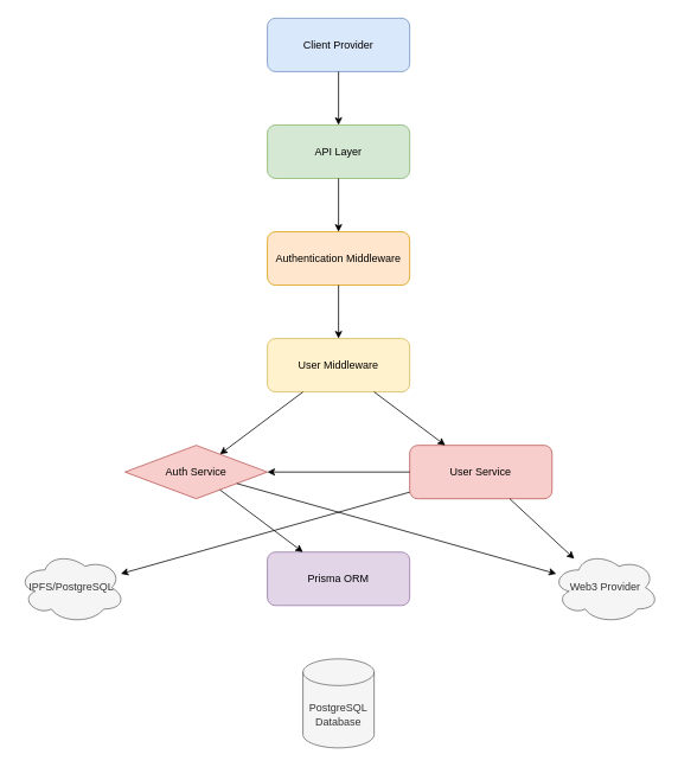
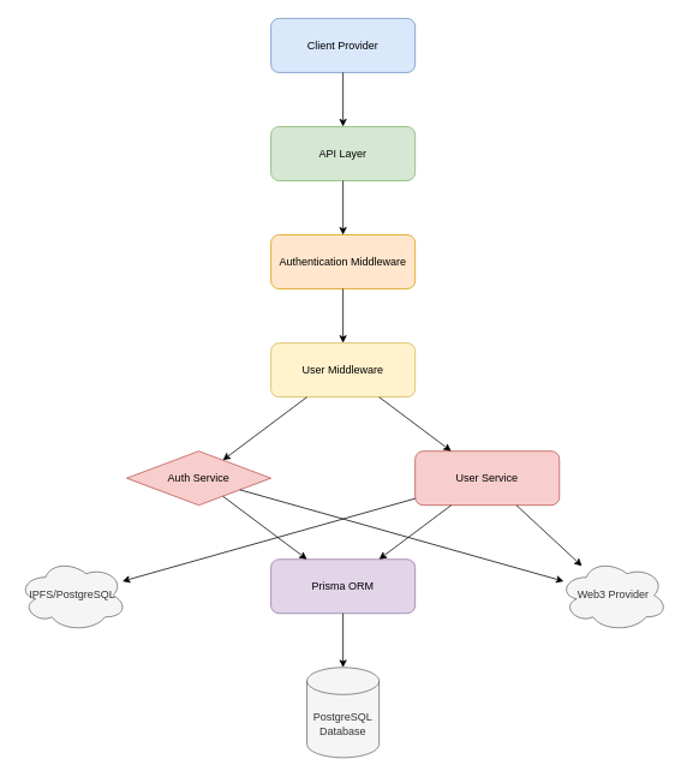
  <mxCell id="0" />
  <mxCell id="1" parent="0" />
  <mxCell id="2" value="Client Provider" style="rounded=1;whiteSpace=wrap;html=1;fillColor=#dae8fc;strokeColor=#6c8ebf;" parent="1" vertex="1"><mxGeometry x="300" y="20" width="160" height="60" as="geometry" /></mxCell>
  <mxCell id="3" value="API Layer" style="rounded=1;whiteSpace=wrap;html=1;fillColor=#d5e8d4;strokeColor=#82b366;" parent="1" vertex="1"><mxGeometry x="300" y="140" width="160" height="60" as="geometry" /></mxCell>
  <mxCell id="4" value="Authentication Middleware" style="rounded=1;whiteSpace=wrap;html=1;fillColor=#ffe6cc;strokeColor=#d79b00;" parent="1" vertex="1"><mxGeometry x="300" y="260" width="160" height="60" as="geometry" /></mxCell>
  <mxCell id="5" value="User Middleware" style="rounded=1;whiteSpace=wrap;html=1;fillColor=#fff2cc;strokeColor=#d6b656;" parent="1" vertex="1"><mxGeometry x="300" y="380" width="160" height="60" as="geometry" /></mxCell>
  <mxCell id="6" value="Auth Service" style="rhombus;whiteSpace=wrap;html=1;fillColor=#f8cecc;strokeColor=#b85450;" parent="1" vertex="1"><mxGeometry x="140" y="500" width="160" height="60" as="geometry" /></mxCell>
  <mxCell id="7" value="User Service" style="rounded=1;whiteSpace=wrap;html=1;fillColor=#f8cecc;strokeColor=#b85450;" parent="1" vertex="1"><mxGeometry x="460" y="500" width="160" height="60" as="geometry" /></mxCell>
  <mxCell id="8" value="Prisma ORM" style="rounded=1;whiteSpace=wrap;html=1;fillColor=#e1d5e7;strokeColor=#9673a6;" parent="1" vertex="1"><mxGeometry x="300" y="620" width="160" height="60" as="geometry" /></mxCell>
  <mxCell id="9" value="PostgreSQL Database" style="shape=cylinder3;whiteSpace=wrap;html=1;boundedLbl=1;backgroundOutline=1;size=15;fillColor=#f5f5f5;strokeColor=#666666;fontColor=#333333;" parent="1" vertex="1"><mxGeometry x="340" y="740" width="80" height="100" as="geometry" /></mxCell>
  <mxCell id="10" value="IPFS/PostgreSQL" style="ellipse;shape=cloud;whiteSpace=wrap;html=1;fillColor=#f5f5f5;strokeColor=#666666;fontColor=#333333;" parent="1" vertex="1"><mxGeometry x="20" y="620" width="120" height="80" as="geometry" /></mxCell>
  <mxCell id="11" value="Web3 Provider" style="ellipse;shape=cloud;whiteSpace=wrap;html=1;fillColor=#f5f5f5;strokeColor=#666666;fontColor=#333333;" parent="1" vertex="1"><mxGeometry x="620" y="620" width="120" height="80" as="geometry" /></mxCell>
  <mxCell id="12" value="" style="endArrow=classic;html=1;" parent="1" source="2" target="3" edge="1"><mxGeometry width="50" height="50" relative="1" as="geometry" /></mxCell>
  <mxCell id="13" value="" style="endArrow=classic;html=1;" parent="1" source="3" target="4" edge="1"><mxGeometry width="50" height="50" relative="1" as="geometry" /></mxCell>
  <mxCell id="14" value="" style="endArrow=classic;html=1;" parent="1" source="4" target="5" edge="1"><mxGeometry width="50" height="50" relative="1" as="geometry" /></mxCell>
  <mxCell id="15" value="" style="endArrow=classic;html=1;" parent="1" source="5" target="6" edge="1"><mxGeometry width="50" height="50" relative="1" as="geometry" /></mxCell>
  <mxCell id="16" value="" style="endArrow=classic;html=1;" parent="1" source="5" target="7" edge="1"><mxGeometry width="50" height="50" relative="1" as="geometry" /></mxCell>
  <mxCell id="17" value="" style="endArrow=classic;html=1;" parent="1" source="6" target="8" edge="1"><mxGeometry width="50" height="50" relative="1" as="geometry" /></mxCell>
- <mxCell id="18" value="" style="endArrow=classic;html=1;" parent="1" source="7" target="6" edge="1"><mxGeometry width="50" height="50" relative="1" as="geometry" /></mxCell>
+ <mxCell id="18" value="" style="endArrow=classic;html=1;" parent="1" source="7" target="8" edge="1"><mxGeometry width="50" height="50" relative="1" as="geometry" /></mxCell>
+ <mxCell id="19" value="" style="endArrow=classic;html=1;" parent="1" source="8" target="9" edge="1"><mxGeometry width="50" height="50" relative="1" as="geometry" /></mxCell>
  <mxCell id="20" value="" style="endArrow=classic;html=1;" parent="1" source="7" target="10" edge="1"><mxGeometry width="50" height="50" relative="1" as="geometry" /></mxCell>
  <mxCell id="21" value="" style="endArrow=classic;html=1;" parent="1" source="7" target="11" edge="1"><mxGeometry width="50" height="50" relative="1" as="geometry" /></mxCell>
  <mxCell id="22" value="" style="endArrow=classic;html=1;" parent="1" source="6" target="11" edge="1"><mxGeometry width="50" height="50" relative="1" as="geometry" /></mxCell>
  <mxCell id="23" value="" style="endArrow=classic;html=1;" parent="1" target="8" edge="1"><mxGeometry width="50" height="50" relative="1" as="geometry"><mxPoint x="460" y="650" as="sourcePoint" /></mxGeometry></mxCell>
